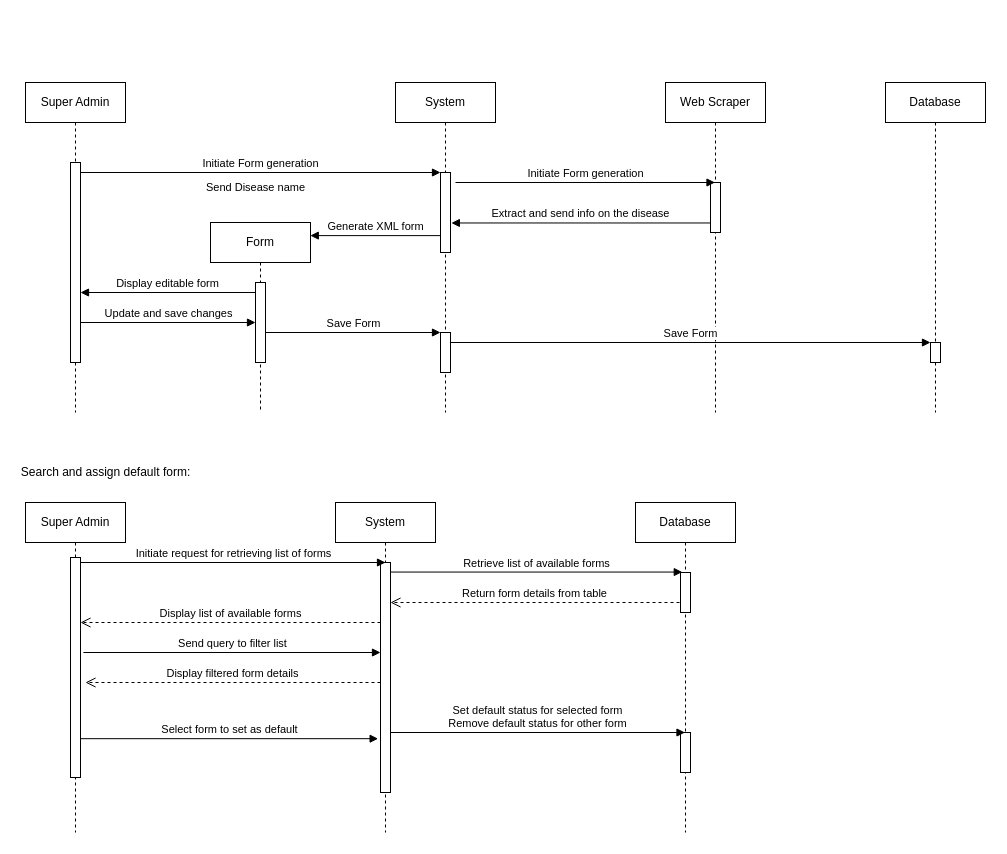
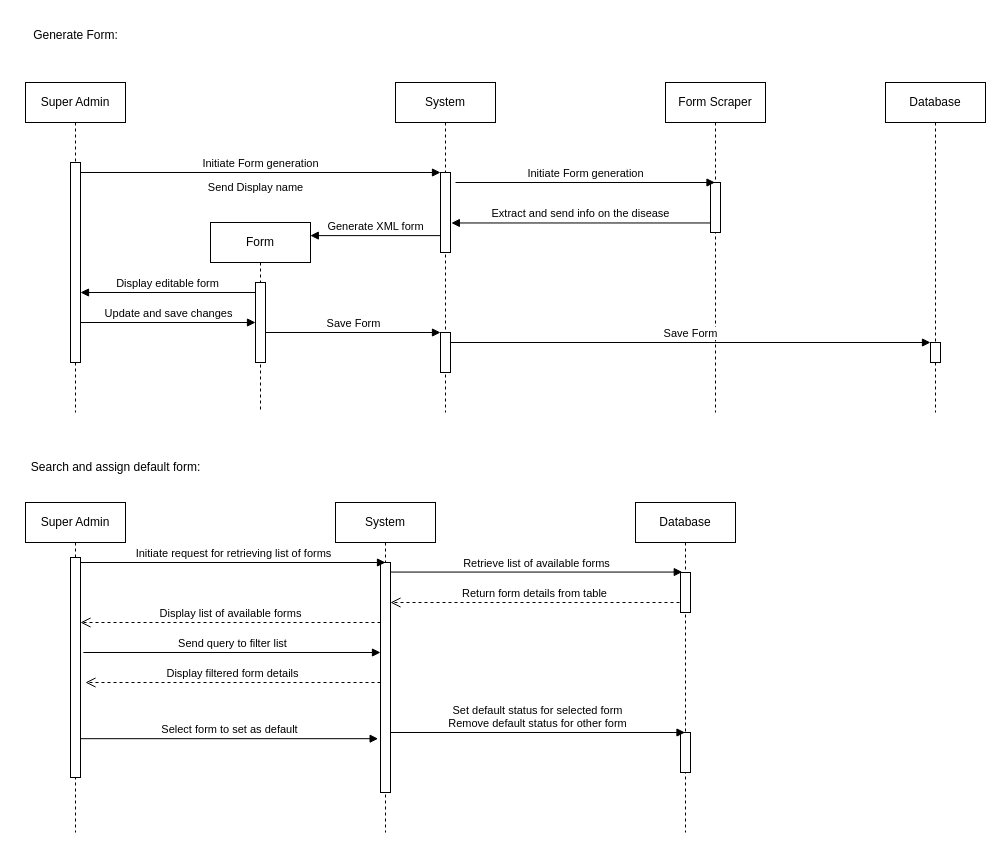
  <mxCell id="0" />
  <mxCell id="1" parent="0" />
  <mxCell id="2" value="Super Admin" style="shape=umlLifeline;perimeter=lifelinePerimeter;whiteSpace=wrap;html=1;container=0;dropTarget=0;collapsible=0;recursiveResize=0;outlineConnect=0;portConstraint=eastwest;newEdgeStyle={&quot;edgeStyle&quot;:&quot;elbowEdgeStyle&quot;,&quot;elbow&quot;:&quot;vertical&quot;,&quot;curved&quot;:0,&quot;rounded&quot;:0};" vertex="1" parent="1"><mxGeometry x="25" y="82" width="100" height="330" as="geometry" /></mxCell>
  <mxCell id="3" value="" style="html=1;points=[[0,0,0,0,5],[0,1,0,0,-5],[1,0,0,0,5],[1,1,0,0,-5]];perimeter=orthogonalPerimeter;outlineConnect=0;targetShapes=umlLifeline;portConstraint=eastwest;newEdgeStyle={&quot;curved&quot;:0,&quot;rounded&quot;:0};" vertex="1" parent="2"><mxGeometry x="45" y="80" width="10" height="200" as="geometry" /></mxCell>
  <mxCell id="4" value="System" style="shape=umlLifeline;perimeter=lifelinePerimeter;whiteSpace=wrap;html=1;container=0;dropTarget=0;collapsible=0;recursiveResize=0;outlineConnect=0;portConstraint=eastwest;newEdgeStyle={&quot;edgeStyle&quot;:&quot;elbowEdgeStyle&quot;,&quot;elbow&quot;:&quot;vertical&quot;,&quot;curved&quot;:0,&quot;rounded&quot;:0};" vertex="1" parent="1"><mxGeometry x="395" y="82" width="100" height="330" as="geometry" /></mxCell>
  <mxCell id="5" value="" style="html=1;points=[[0,0,0,0,5],[0,1,0,0,-5],[1,0,0,0,5],[1,1,0,0,-5]];perimeter=orthogonalPerimeter;outlineConnect=0;targetShapes=umlLifeline;portConstraint=eastwest;newEdgeStyle={&quot;curved&quot;:0,&quot;rounded&quot;:0};" vertex="1" parent="4"><mxGeometry x="45" y="90" width="10" height="80" as="geometry" /></mxCell>
- <mxCell id="6" value="Web Scraper" style="shape=umlLifeline;perimeter=lifelinePerimeter;whiteSpace=wrap;html=1;container=0;dropTarget=0;collapsible=0;recursiveResize=0;outlineConnect=0;portConstraint=eastwest;newEdgeStyle={&quot;edgeStyle&quot;:&quot;elbowEdgeStyle&quot;,&quot;elbow&quot;:&quot;vertical&quot;,&quot;curved&quot;:0,&quot;rounded&quot;:0};" vertex="1" parent="1"><mxGeometry x="665" y="82" width="100" height="330" as="geometry" /></mxCell>
+ <mxCell id="6" value="Form Scraper" style="shape=umlLifeline;perimeter=lifelinePerimeter;whiteSpace=wrap;html=1;container=0;dropTarget=0;collapsible=0;recursiveResize=0;outlineConnect=0;portConstraint=eastwest;newEdgeStyle={&quot;edgeStyle&quot;:&quot;elbowEdgeStyle&quot;,&quot;elbow&quot;:&quot;vertical&quot;,&quot;curved&quot;:0,&quot;rounded&quot;:0};" vertex="1" parent="1"><mxGeometry x="665" y="82" width="100" height="330" as="geometry" /></mxCell>
  <mxCell id="7" value="" style="html=1;points=[[0,0,0,0,5],[0,1,0,0,-5],[1,0,0,0,5],[1,1,0,0,-5]];perimeter=orthogonalPerimeter;outlineConnect=0;targetShapes=umlLifeline;portConstraint=eastwest;newEdgeStyle={&quot;curved&quot;:0,&quot;rounded&quot;:0};" vertex="1" parent="6"><mxGeometry x="45" y="100" width="10" height="50" as="geometry" /></mxCell>
  <mxCell id="8" value="Super Admin" style="shape=umlLifeline;perimeter=lifelinePerimeter;whiteSpace=wrap;html=1;container=0;dropTarget=0;collapsible=0;recursiveResize=0;outlineConnect=0;portConstraint=eastwest;newEdgeStyle={&quot;edgeStyle&quot;:&quot;elbowEdgeStyle&quot;,&quot;elbow&quot;:&quot;vertical&quot;,&quot;curved&quot;:0,&quot;rounded&quot;:0};" vertex="1" parent="1"><mxGeometry x="25" y="502" width="100" height="330" as="geometry" /></mxCell>
  <mxCell id="9" value="" style="html=1;points=[[0,0,0,0,5],[0,1,0,0,-5],[1,0,0,0,5],[1,1,0,0,-5]];perimeter=orthogonalPerimeter;outlineConnect=0;targetShapes=umlLifeline;portConstraint=eastwest;newEdgeStyle={&quot;curved&quot;:0,&quot;rounded&quot;:0};" vertex="1" parent="8"><mxGeometry x="45" y="55" width="10" height="220" as="geometry" /></mxCell>
  <mxCell id="10" value="System" style="shape=umlLifeline;perimeter=lifelinePerimeter;whiteSpace=wrap;html=1;container=0;dropTarget=0;collapsible=0;recursiveResize=0;outlineConnect=0;portConstraint=eastwest;newEdgeStyle={&quot;edgeStyle&quot;:&quot;elbowEdgeStyle&quot;,&quot;elbow&quot;:&quot;vertical&quot;,&quot;curved&quot;:0,&quot;rounded&quot;:0};" vertex="1" parent="1"><mxGeometry x="335" y="502" width="100" height="330" as="geometry" /></mxCell>
  <mxCell id="11" value="" style="html=1;points=[[0,0,0,0,5],[0,1,0,0,-5],[1,0,0,0,5],[1,1,0,0,-5]];perimeter=orthogonalPerimeter;outlineConnect=0;targetShapes=umlLifeline;portConstraint=eastwest;newEdgeStyle={&quot;curved&quot;:0,&quot;rounded&quot;:0};" vertex="1" parent="10"><mxGeometry x="45" y="60" width="10" height="230" as="geometry" /></mxCell>
  <mxCell id="12" value="Database" style="shape=umlLifeline;perimeter=lifelinePerimeter;whiteSpace=wrap;html=1;container=0;dropTarget=0;collapsible=0;recursiveResize=0;outlineConnect=0;portConstraint=eastwest;newEdgeStyle={&quot;edgeStyle&quot;:&quot;elbowEdgeStyle&quot;,&quot;elbow&quot;:&quot;vertical&quot;,&quot;curved&quot;:0,&quot;rounded&quot;:0};" vertex="1" parent="1"><mxGeometry x="635" y="502" width="100" height="330" as="geometry" /></mxCell>
  <mxCell id="13" value="" style="html=1;points=[[0,0,0,0,5],[0,1,0,0,-5],[1,0,0,0,5],[1,1,0,0,-5]];perimeter=orthogonalPerimeter;outlineConnect=0;targetShapes=umlLifeline;portConstraint=eastwest;newEdgeStyle={&quot;curved&quot;:0,&quot;rounded&quot;:0};" vertex="1" parent="12"><mxGeometry x="45" y="70" width="10" height="40" as="geometry" /></mxCell>
  <mxCell id="14" value="" style="html=1;points=[[0,0,0,0,5],[0,1,0,0,-5],[1,0,0,0,5],[1,1,0,0,-5]];perimeter=orthogonalPerimeter;outlineConnect=0;targetShapes=umlLifeline;portConstraint=eastwest;newEdgeStyle={&quot;curved&quot;:0,&quot;rounded&quot;:0};" vertex="1" parent="12"><mxGeometry x="45" y="230" width="10" height="40" as="geometry" /></mxCell>
  <mxCell id="15" value="Set default status for selected form&lt;br&gt;Remove default status for other form" style="html=1;verticalAlign=bottom;endArrow=block;curved=0;rounded=0;exitX=1;exitY=0;exitDx=0;exitDy=5;exitPerimeter=0;" edge="1" parent="1" target="12"><mxGeometry relative="1" as="geometry"><mxPoint x="390" y="732" as="sourcePoint" /><mxPoint x="630" y="732" as="targetPoint" /></mxGeometry></mxCell>
- <mxCell id="17" value="Search and assign default form:" style="text;html=1;align=center;verticalAlign=middle;resizable=0;points=[];autosize=1;strokeColor=none;fillColor=none;" vertex="1" parent="1"><mxGeometry x="10" y="457" width="190" height="30" as="geometry" /></mxCell>
+ <mxCell id="16" value="Generate Form:" style="text;html=1;align=center;verticalAlign=middle;resizable=0;points=[];autosize=1;strokeColor=none;fillColor=none;" vertex="1" parent="1"><mxGeometry x="20" y="20" width="110" height="30" as="geometry" /></mxCell>
+ <mxCell id="17" value="Search and assign default form:" style="text;html=1;align=center;verticalAlign=middle;resizable=0;points=[];autosize=1;strokeColor=none;fillColor=none;" vertex="1" parent="1"><mxGeometry x="20" y="452" width="190" height="30" as="geometry" /></mxCell>
  <mxCell id="18" value="Initiate Form generation" style="html=1;verticalAlign=bottom;endArrow=block;curved=0;rounded=0;" edge="1" parent="1" target="5"><mxGeometry width="80" relative="1" as="geometry"><mxPoint x="80" y="172" as="sourcePoint" /><mxPoint x="405" y="172" as="targetPoint" /></mxGeometry></mxCell>
- <mxCell id="19" value="&lt;font style=&quot;font-size: 11px;&quot;&gt;Send Disease name&lt;/font&gt;" style="text;html=1;align=center;verticalAlign=middle;resizable=0;points=[];autosize=1;strokeColor=none;fillColor=none;" vertex="1" parent="1"><mxGeometry x="195" y="172" width="120" height="30" as="geometry" /></mxCell>
+ <mxCell id="19" value="&lt;font style=&quot;font-size: 11px;&quot;&gt;Send Display name&lt;/font&gt;" style="text;html=1;align=center;verticalAlign=middle;resizable=0;points=[];autosize=1;strokeColor=none;fillColor=none;" vertex="1" parent="1"><mxGeometry x="195" y="172" width="120" height="30" as="geometry" /></mxCell>
  <mxCell id="20" value="Initiate Form generation" style="html=1;verticalAlign=bottom;endArrow=block;curved=0;rounded=0;" edge="1" parent="1" target="6"><mxGeometry width="80" relative="1" as="geometry"><mxPoint x="455" y="182" as="sourcePoint" /><mxPoint x="605" y="182" as="targetPoint" /></mxGeometry></mxCell>
  <mxCell id="21" value="Extract and send info on the disease" style="html=1;verticalAlign=bottom;endArrow=block;curved=0;rounded=0;entryX=1.085;entryY=0.631;entryDx=0;entryDy=0;entryPerimeter=0;" edge="1" parent="1" source="7" target="5"><mxGeometry width="80" relative="1" as="geometry"><mxPoint x="625.27" y="222" as="sourcePoint" /><mxPoint x="445" y="222" as="targetPoint" /></mxGeometry></mxCell>
  <mxCell id="22" value="Generate XML form" style="html=1;verticalAlign=bottom;endArrow=block;curved=0;rounded=0;entryX=0.998;entryY=0.069;entryDx=0;entryDy=0;entryPerimeter=0;" edge="1" parent="1" source="5" target="23"><mxGeometry width="80" relative="1" as="geometry"><mxPoint x="435" y="242" as="sourcePoint" /><mxPoint x="325" y="242" as="targetPoint" /></mxGeometry></mxCell>
  <mxCell id="23" value="Form" style="shape=umlLifeline;perimeter=lifelinePerimeter;whiteSpace=wrap;html=1;container=1;dropTarget=0;collapsible=0;recursiveResize=0;outlineConnect=0;portConstraint=eastwest;newEdgeStyle={&quot;curved&quot;:0,&quot;rounded&quot;:0};" vertex="1" parent="1"><mxGeometry x="210" y="222" width="100" height="190" as="geometry" /></mxCell>
  <mxCell id="24" value="" style="html=1;points=[[0,0,0,0,5],[0,1,0,0,-5],[1,0,0,0,5],[1,1,0,0,-5]];perimeter=orthogonalPerimeter;outlineConnect=0;targetShapes=umlLifeline;portConstraint=eastwest;newEdgeStyle={&quot;curved&quot;:0,&quot;rounded&quot;:0};" vertex="1" parent="23"><mxGeometry x="45" y="60" width="10" height="80" as="geometry" /></mxCell>
  <mxCell id="25" value="Display editable form" style="html=1;verticalAlign=bottom;endArrow=block;curved=0;rounded=0;" edge="1" parent="1" target="3"><mxGeometry width="80" relative="1" as="geometry"><mxPoint x="255" y="292" as="sourcePoint" /><mxPoint x="195" y="312" as="targetPoint" /></mxGeometry></mxCell>
  <mxCell id="26" value="Update and save changes" style="html=1;verticalAlign=bottom;endArrow=block;curved=0;rounded=0;" edge="1" parent="1" source="3"><mxGeometry width="80" relative="1" as="geometry"><mxPoint x="85" y="322" as="sourcePoint" /><mxPoint x="255" y="322" as="targetPoint" /></mxGeometry></mxCell>
  <mxCell id="27" value="Save Form" style="html=1;verticalAlign=bottom;endArrow=block;curved=0;rounded=0;" edge="1" parent="1" target="28"><mxGeometry width="80" relative="1" as="geometry"><mxPoint x="265" y="332" as="sourcePoint" /><mxPoint x="445" y="332" as="targetPoint" /></mxGeometry></mxCell>
  <mxCell id="28" value="" style="html=1;points=[[0,0,0,0,5],[0,1,0,0,-5],[1,0,0,0,5],[1,1,0,0,-5]];perimeter=orthogonalPerimeter;outlineConnect=0;targetShapes=umlLifeline;portConstraint=eastwest;newEdgeStyle={&quot;curved&quot;:0,&quot;rounded&quot;:0};" vertex="1" parent="1"><mxGeometry x="440" y="332" width="10" height="40" as="geometry" /></mxCell>
  <mxCell id="29" value="Save Form" style="html=1;verticalAlign=bottom;endArrow=block;curved=0;rounded=0;" edge="1" parent="1" target="31"><mxGeometry width="80" relative="1" as="geometry"><mxPoint x="450" y="342" as="sourcePoint" /><mxPoint x="595" y="342" as="targetPoint" /></mxGeometry></mxCell>
  <mxCell id="30" value="Database" style="shape=umlLifeline;perimeter=lifelinePerimeter;whiteSpace=wrap;html=1;container=1;dropTarget=0;collapsible=0;recursiveResize=0;outlineConnect=0;portConstraint=eastwest;newEdgeStyle={&quot;curved&quot;:0,&quot;rounded&quot;:0};" vertex="1" parent="1"><mxGeometry x="885" y="82" width="100" height="330" as="geometry" /></mxCell>
  <mxCell id="31" value="" style="html=1;points=[[0,0,0,0,5],[0,1,0,0,-5],[1,0,0,0,5],[1,1,0,0,-5]];perimeter=orthogonalPerimeter;outlineConnect=0;targetShapes=umlLifeline;portConstraint=eastwest;newEdgeStyle={&quot;curved&quot;:0,&quot;rounded&quot;:0};" vertex="1" parent="30"><mxGeometry x="45" y="260" width="10" height="20" as="geometry" /></mxCell>
  <mxCell id="32" value="Initiate request for retrieving list of forms" style="html=1;verticalAlign=bottom;endArrow=block;curved=0;rounded=0;" edge="1" parent="1" source="9"><mxGeometry relative="1" as="geometry"><mxPoint x="85" y="572" as="sourcePoint" /><mxPoint x="385" y="562" as="targetPoint" /></mxGeometry></mxCell>
  <mxCell id="33" value="Retrieve list of available forms" style="html=1;verticalAlign=bottom;endArrow=block;curved=0;rounded=0;entryX=0.177;entryY=-0.011;entryDx=0;entryDy=0;entryPerimeter=0;" edge="1" parent="1" source="11" target="13"><mxGeometry relative="1" as="geometry"><mxPoint x="395" y="572" as="sourcePoint" /><mxPoint x="615" y="572" as="targetPoint" /></mxGeometry></mxCell>
  <mxCell id="34" value="Return form details from table" style="html=1;verticalAlign=bottom;endArrow=open;dashed=1;endSize=8;curved=0;rounded=0;" edge="1" parent="1" target="11"><mxGeometry relative="1" as="geometry"><mxPoint x="679" y="602" as="sourcePoint" /><mxPoint x="394" y="602" as="targetPoint" /></mxGeometry></mxCell>
  <mxCell id="35" value="Display list of available forms" style="html=1;verticalAlign=bottom;endArrow=open;dashed=1;endSize=8;curved=0;rounded=0;" edge="1" parent="1"><mxGeometry relative="1" as="geometry"><mxPoint x="380" y="622" as="sourcePoint" /><mxPoint x="80" y="622" as="targetPoint" /></mxGeometry></mxCell>
  <mxCell id="36" value="Send query to filter list" style="html=1;verticalAlign=bottom;endArrow=block;curved=0;rounded=0;exitX=1.285;exitY=0.393;exitDx=0;exitDy=0;exitPerimeter=0;" edge="1" parent="1"><mxGeometry width="80" relative="1" as="geometry"><mxPoint x="82.85" y="652" as="sourcePoint" /><mxPoint x="380" y="652" as="targetPoint" /></mxGeometry></mxCell>
  <mxCell id="37" value="Display filtered form details" style="html=1;verticalAlign=bottom;endArrow=open;dashed=1;endSize=8;curved=0;rounded=0;" edge="1" parent="1" source="11"><mxGeometry relative="1" as="geometry"><mxPoint x="375" y="682" as="sourcePoint" /><mxPoint x="85" y="682" as="targetPoint" /></mxGeometry></mxCell>
  <mxCell id="38" value="Select form to set as default" style="html=1;verticalAlign=bottom;endArrow=block;curved=0;rounded=0;entryX=-0.238;entryY=0.766;entryDx=0;entryDy=0;entryPerimeter=0;" edge="1" parent="1" source="9" target="11"><mxGeometry width="80" relative="1" as="geometry"><mxPoint x="85" y="722" as="sourcePoint" /><mxPoint x="372.15" y="722" as="targetPoint" /></mxGeometry></mxCell>
